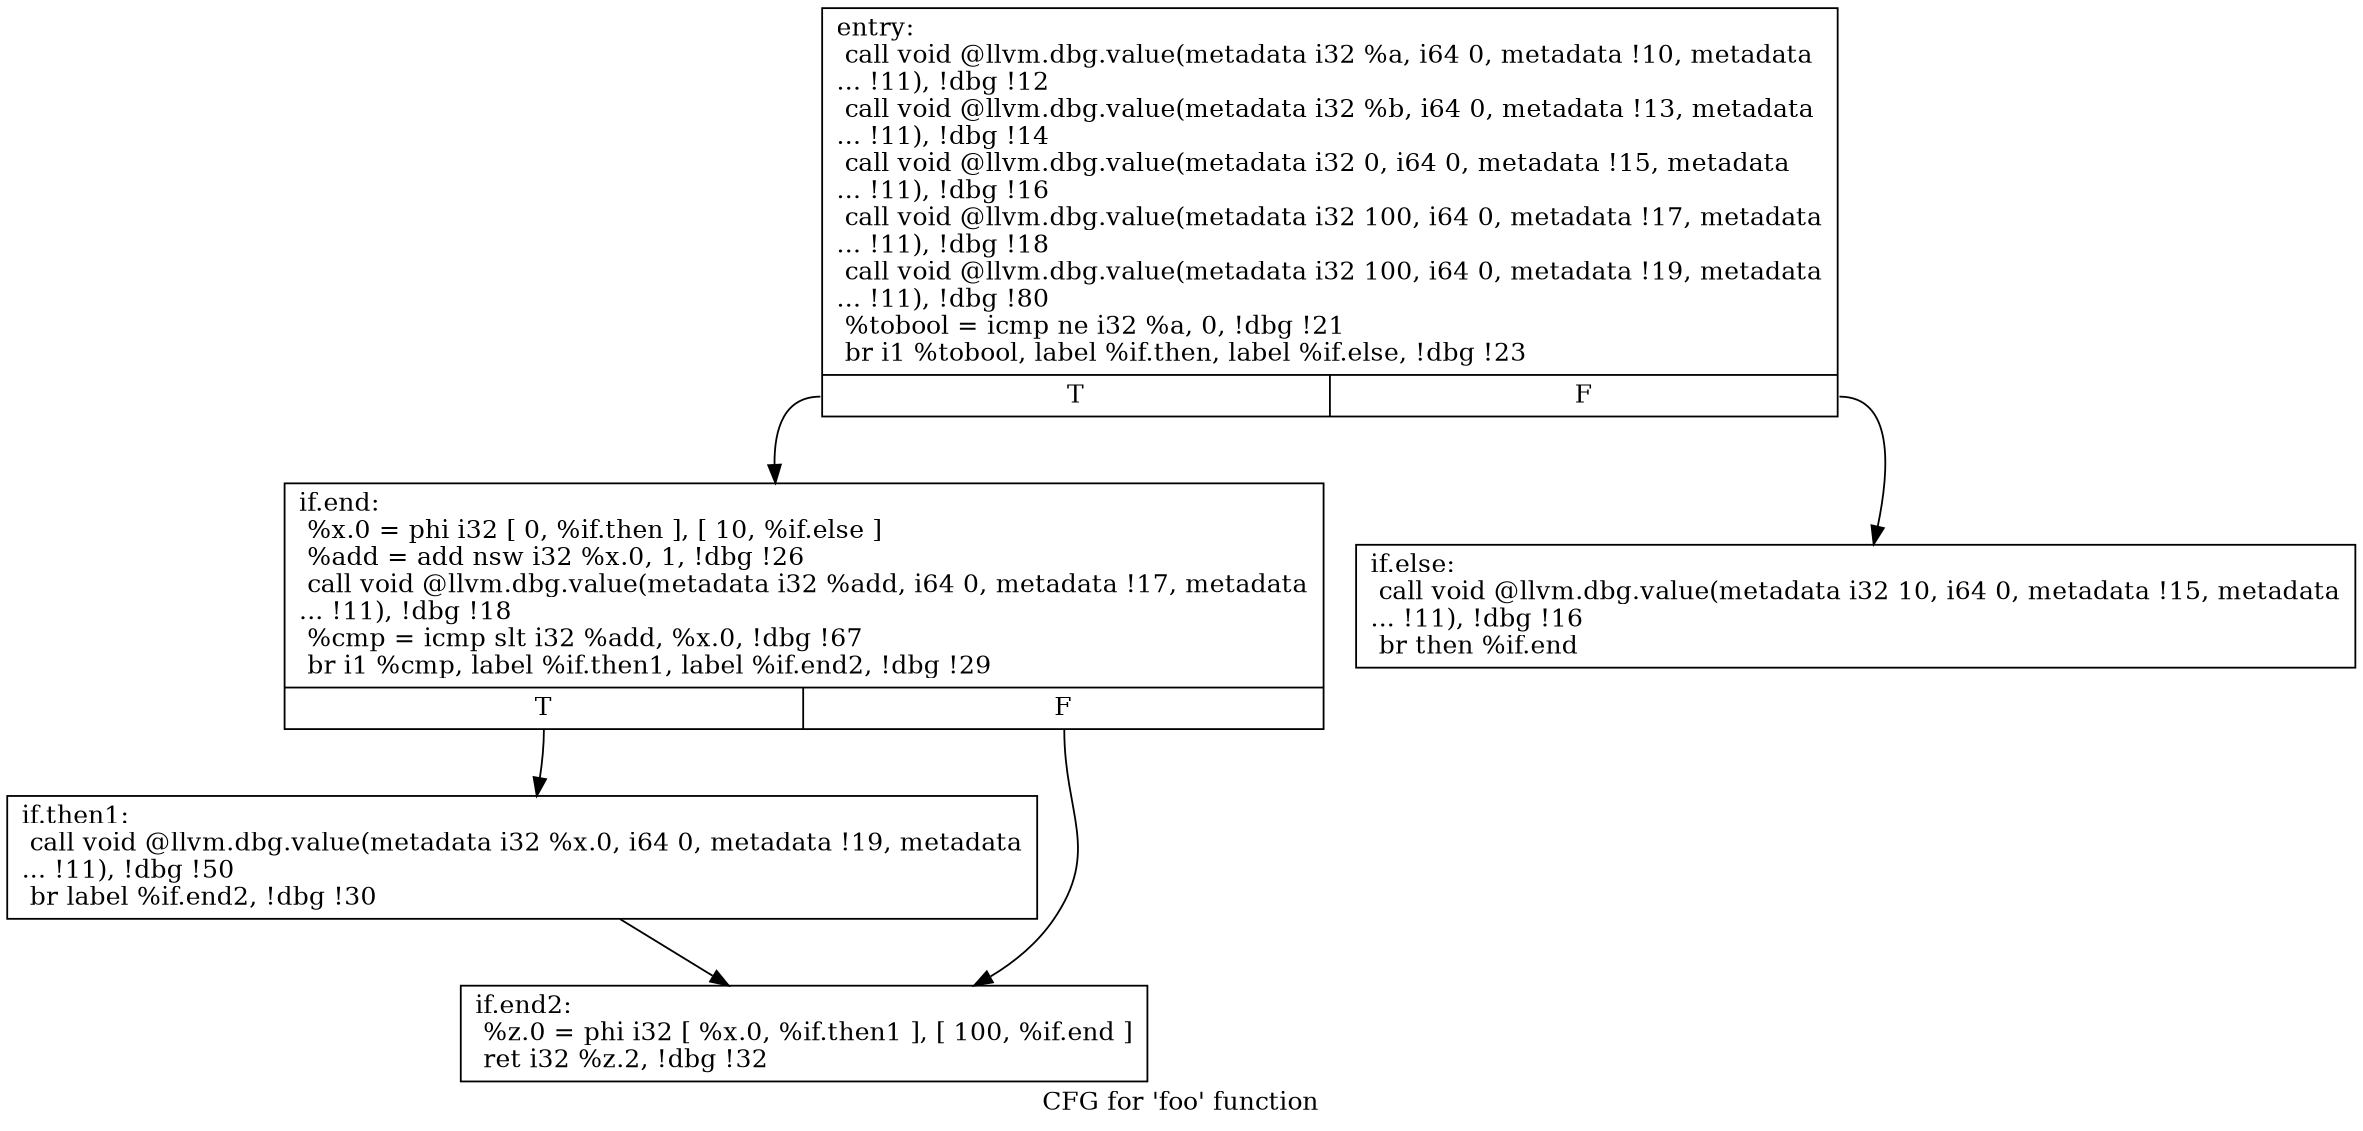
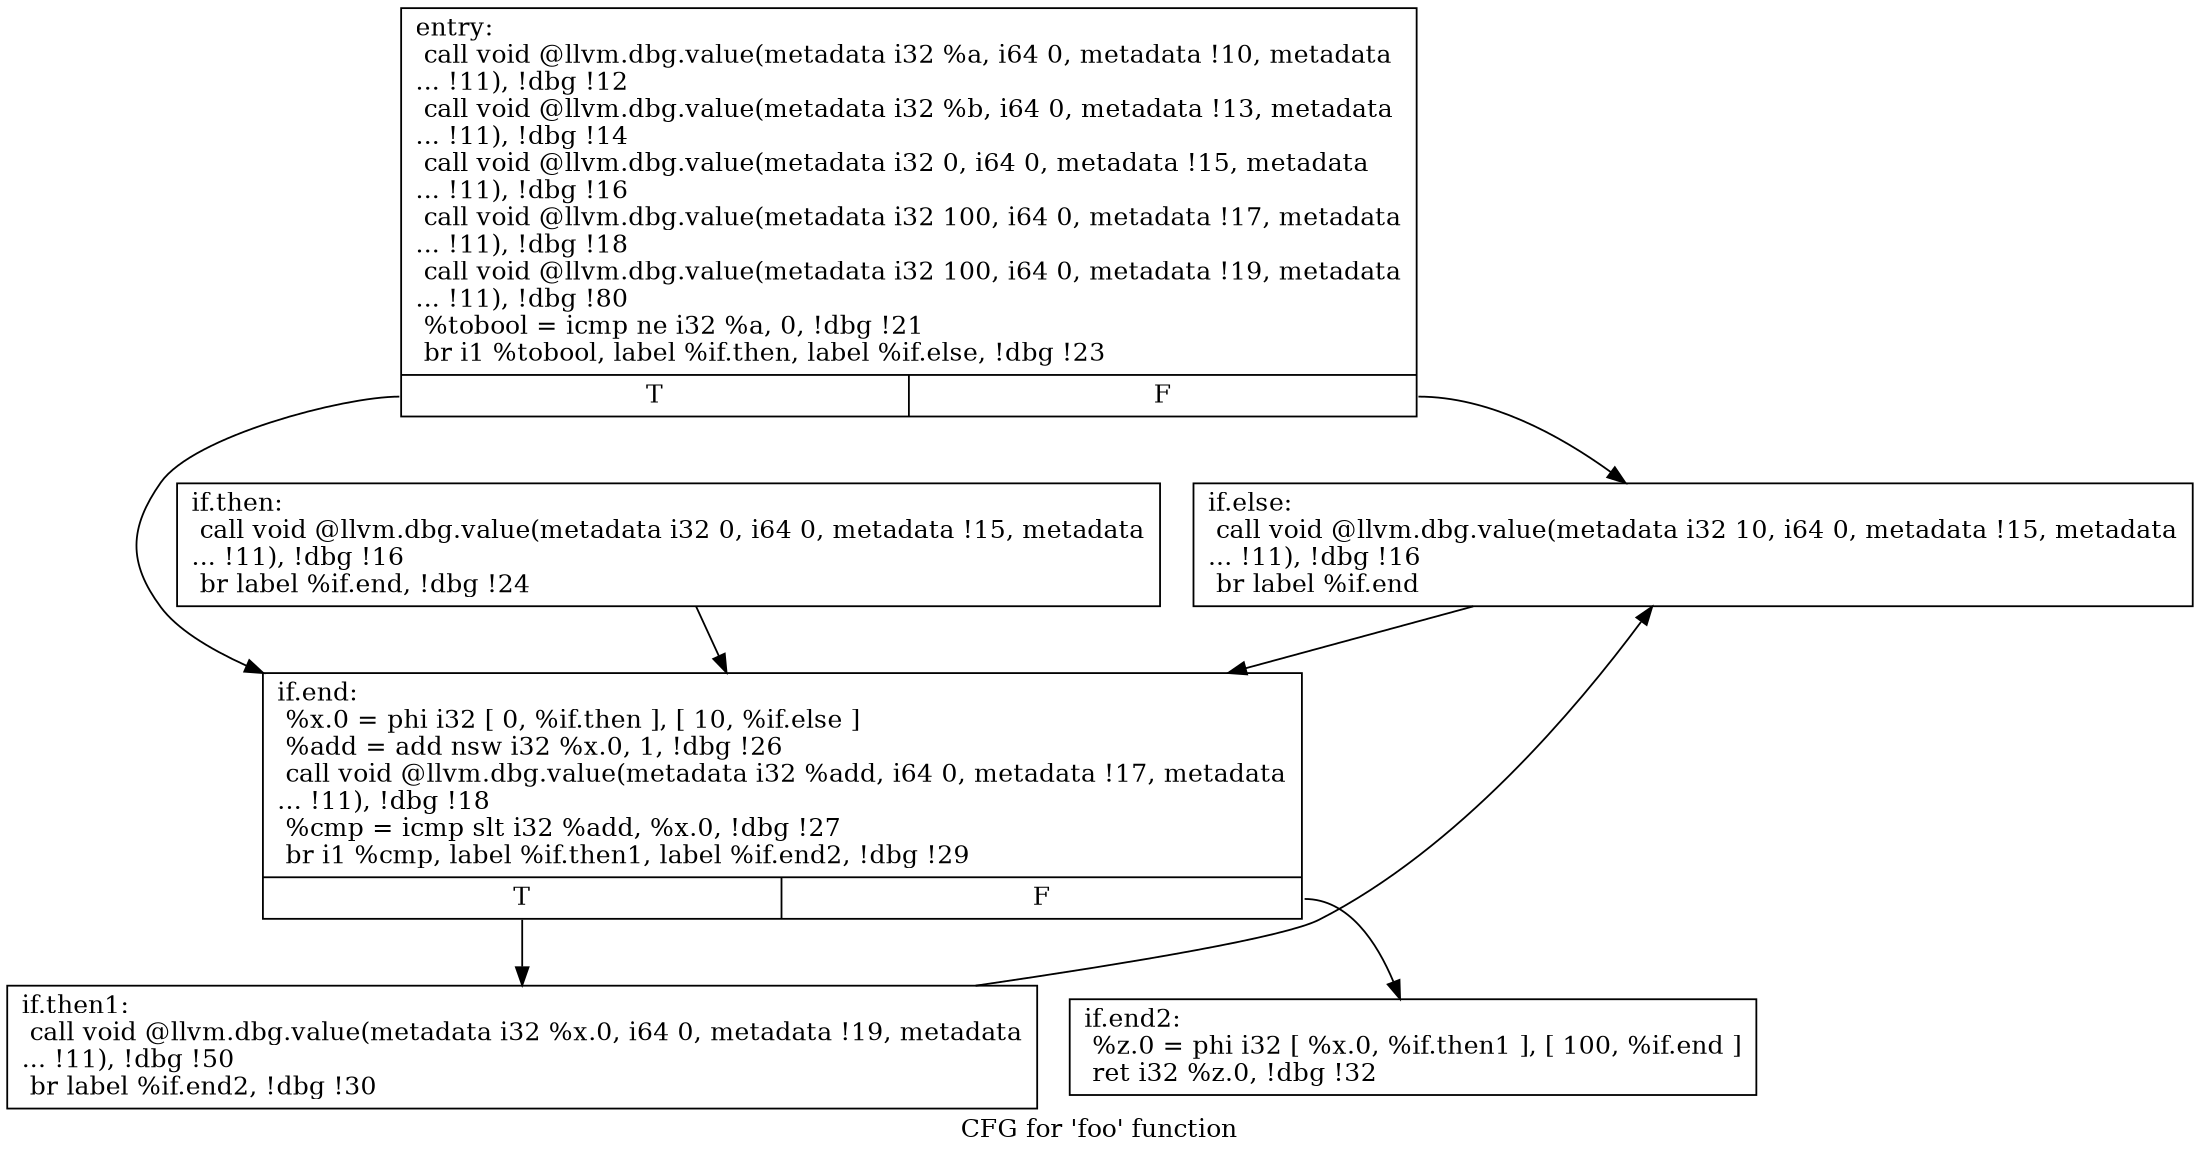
  digraph {
    label="CFG for 'foo' function"
    node [shape=record]
    n1 [label="{entry:\l  call void @llvm.dbg.value(metadata i32 %a, i64 0, metadata !10, metadata\l... !11), !dbg !12\l  call void @llvm.dbg.value(metadata i32 %b, i64 0, metadata !13, metadata\l... !11), !dbg !14\l  call void @llvm.dbg.value(metadata i32 0, i64 0, metadata !15, metadata\l... !11), !dbg !16\l  call void @llvm.dbg.value(metadata i32 100, i64 0, metadata !17, metadata\l... !11), !dbg !18\l  call void @llvm.dbg.value(metadata i32 100, i64 0, metadata !19, metadata\l... !11), !dbg !80\l  %tobool = icmp ne i32 %a, 0, !dbg !21\l  br i1 %tobool, label %if.then, label %if.else, !dbg !23\l|{<s0>T|<s1>F}}"]
-   n2 [label="{if.else:                                          \l  call void @llvm.dbg.value(metadata i32 10, i64 0, metadata !15, metadata\l... !11), !dbg !16\l  br then %if.end\l}"]
-   n3 [label="{if.end:                                           \l  %x.0 = phi i32 [ 0, %if.then ], [ 10, %if.else ]\l  %add = add nsw i32 %x.0, 1, !dbg !26\l  call void @llvm.dbg.value(metadata i32 %add, i64 0, metadata !17, metadata\l... !11), !dbg !18\l  %cmp = icmp slt i32 %add, %x.0, !dbg !67\l  br i1 %cmp, label %if.then1, label %if.end2, !dbg !29\l|{<s0>T|<s1>F}}"]
+   n2 [label="{if.else:                                          \l  call void @llvm.dbg.value(metadata i32 10, i64 0, metadata !15, metadata\l... !11), !dbg !16\l  br label %if.end\l}"]
+   n3 [label="{if.end:                                           \l  %x.0 = phi i32 [ 0, %if.then ], [ 10, %if.else ]\l  %add = add nsw i32 %x.0, 1, !dbg !26\l  call void @llvm.dbg.value(metadata i32 %add, i64 0, metadata !17, metadata\l... !11), !dbg !18\l  %cmp = icmp slt i32 %add, %x.0, !dbg !27\l  br i1 %cmp, label %if.then1, label %if.end2, !dbg !29\l|{<s0>T|<s1>F}}"]
+   n4 [label="{if.then:                                          \l  call void @llvm.dbg.value(metadata i32 0, i64 0, metadata !15, metadata\l... !11), !dbg !16\l  br label %if.end, !dbg !24\l}"]
    n5 [label="{if.then1:                                         \l  call void @llvm.dbg.value(metadata i32 %x.0, i64 0, metadata !19, metadata\l... !11), !dbg !50\l  br label %if.end2, !dbg !30\l}"]
-   n6 [label="{if.end2:                                          \l  %z.0 = phi i32 [ %x.0, %if.then1 ], [ 100, %if.end ]\l  ret i32 %z.2, !dbg !32\l}"]
+   n6 [label="{if.end2:                                          \l  %z.0 = phi i32 [ %x.0, %if.then1 ], [ 100, %if.end ]\l  ret i32 %z.0, !dbg !32\l}"]
    n1 -> n2 [tailport=s1]
    n1 -> n3 [tailport=s0]
+   n2 -> n3
    n3 -> n5 [tailport=s0]
    n3 -> n6 [tailport=s1]
-   n5 -> n6
+   n4 -> n3
+   n5 -> n2
  }
